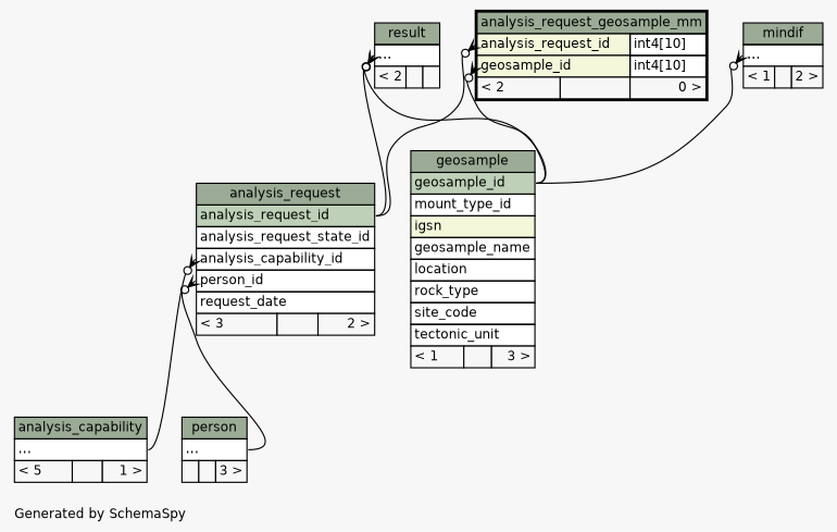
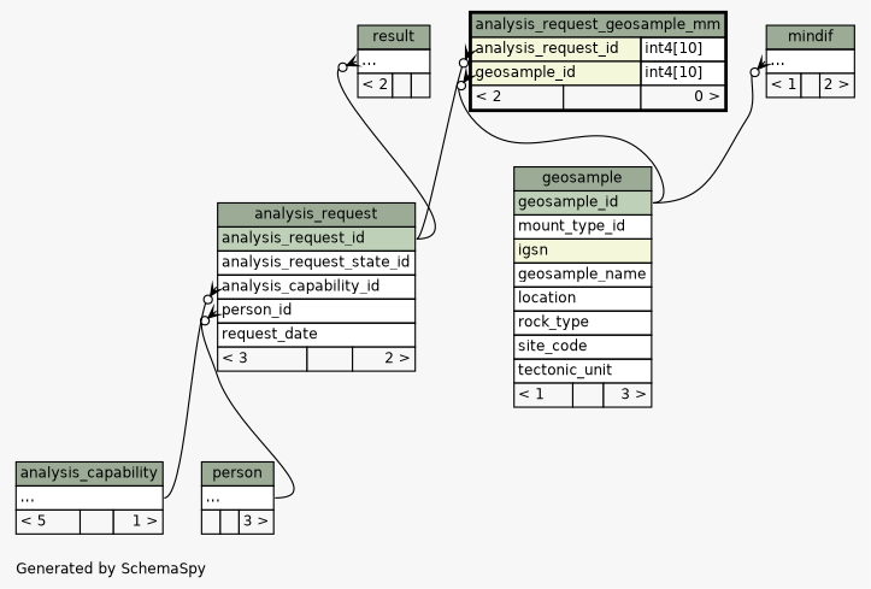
  digraph {
    bgcolor="#f7f7f7"
    fontname=Helvetica
    fontsize=11
    label="\nGenerated by SchemaSpy"
    labeljust=l
    nodesep=0.18
    rankdir=TB
    ranksep=0.46
    node [fontname=Helvetica fontsize=11 shape=plaintext]
    edge [arrowhead=none arrowsize=0.8 arrowtail=crowodot dir=back headport="geosample_id:e" tailport="elipses:w"]
    n1 [label=<     <TABLE BORDER="0" CELLBORDER="1" CELLSPACING="0" BGCOLOR="#ffffff">       <TR><TD COLSPAN="3" BGCOLOR="#9bab96" ALIGN="CENTER">analysis_request</TD></TR>       <TR><TD PORT="analysis_request_id" COLSPAN="3" BGCOLOR="#bed1b8" ALIGN="LEFT">analysis_request_id</TD></TR>       <TR><TD PORT="analysis_request_state_id" COLSPAN="3" ALIGN="LEFT">analysis_request_state_id</TD></TR>       <TR><TD PORT="analysis_capability_id" COLSPAN="3" ALIGN="LEFT">analysis_capability_id</TD></TR>       <TR><TD PORT="person_id" COLSPAN="3" ALIGN="LEFT">person_id</TD></TR>       <TR><TD PORT="request_date" COLSPAN="3" ALIGN="LEFT">request_date</TD></TR>       <TR><TD ALIGN="LEFT" BGCOLOR="#f7f7f7">&lt; 3</TD><TD ALIGN="RIGHT" BGCOLOR="#f7f7f7">  </TD><TD ALIGN="RIGHT" BGCOLOR="#f7f7f7">2 &gt;</TD></TR>     </TABLE>>]
    n2 [label=<     <TABLE BORDER="0" CELLBORDER="1" CELLSPACING="0" BGCOLOR="#ffffff">       <TR><TD COLSPAN="3" BGCOLOR="#9bab96" ALIGN="CENTER">analysis_capability</TD></TR>       <TR><TD PORT="elipses" COLSPAN="3" ALIGN="LEFT">...</TD></TR>       <TR><TD ALIGN="LEFT" BGCOLOR="#f7f7f7">&lt; 5</TD><TD ALIGN="RIGHT" BGCOLOR="#f7f7f7">  </TD><TD ALIGN="RIGHT" BGCOLOR="#f7f7f7">1 &gt;</TD></TR>     </TABLE>>]
    n3 [label=<     <TABLE BORDER="0" CELLBORDER="1" CELLSPACING="0" BGCOLOR="#ffffff">       <TR><TD COLSPAN="3" BGCOLOR="#9bab96" ALIGN="CENTER">person</TD></TR>       <TR><TD PORT="elipses" COLSPAN="3" ALIGN="LEFT">...</TD></TR>       <TR><TD ALIGN="LEFT" BGCOLOR="#f7f7f7">  </TD><TD ALIGN="RIGHT" BGCOLOR="#f7f7f7">  </TD><TD ALIGN="RIGHT" BGCOLOR="#f7f7f7">3 &gt;</TD></TR>     </TABLE>>]
    n4 [label=<     <TABLE BORDER="2" CELLBORDER="1" CELLSPACING="0" BGCOLOR="#ffffff">       <TR><TD COLSPAN="3" BGCOLOR="#9bab96" ALIGN="CENTER">analysis_request_geosample_mm</TD></TR>       <TR><TD PORT="analysis_request_id" COLSPAN="2" BGCOLOR="#f4f7da" ALIGN="LEFT">analysis_request_id</TD><TD PORT="analysis_request_id.type" ALIGN="LEFT">int4[10]</TD></TR>       <TR><TD PORT="geosample_id" COLSPAN="2" BGCOLOR="#f4f7da" ALIGN="LEFT">geosample_id</TD><TD PORT="geosample_id.type" ALIGN="LEFT">int4[10]</TD></TR>       <TR><TD ALIGN="LEFT" BGCOLOR="#f7f7f7">&lt; 2</TD><TD ALIGN="RIGHT" BGCOLOR="#f7f7f7">  </TD><TD ALIGN="RIGHT" BGCOLOR="#f7f7f7">0 &gt;</TD></TR>     </TABLE>>]
    n5 [label=<     <TABLE BORDER="0" CELLBORDER="1" CELLSPACING="0" BGCOLOR="#ffffff">       <TR><TD COLSPAN="3" BGCOLOR="#9bab96" ALIGN="CENTER">geosample</TD></TR>       <TR><TD PORT="geosample_id" COLSPAN="3" BGCOLOR="#bed1b8" ALIGN="LEFT">geosample_id</TD></TR>       <TR><TD PORT="mount_type_id" COLSPAN="3" ALIGN="LEFT">mount_type_id</TD></TR>       <TR><TD PORT="igsn" COLSPAN="3" BGCOLOR="#f4f7da" ALIGN="LEFT">igsn</TD></TR>       <TR><TD PORT="geosample_name" COLSPAN="3" ALIGN="LEFT">geosample_name</TD></TR>       <TR><TD PORT="location" COLSPAN="3" ALIGN="LEFT">location</TD></TR>       <TR><TD PORT="rock_type" COLSPAN="3" ALIGN="LEFT">rock_type</TD></TR>       <TR><TD PORT="site_code" COLSPAN="3" ALIGN="LEFT">site_code</TD></TR>       <TR><TD PORT="tectonic_unit" COLSPAN="3" ALIGN="LEFT">tectonic_unit</TD></TR>       <TR><TD ALIGN="LEFT" BGCOLOR="#f7f7f7">&lt; 1</TD><TD ALIGN="RIGHT" BGCOLOR="#f7f7f7">  </TD><TD ALIGN="RIGHT" BGCOLOR="#f7f7f7">3 &gt;</TD></TR>     </TABLE>>]
    n6 [label=<     <TABLE BORDER="0" CELLBORDER="1" CELLSPACING="0" BGCOLOR="#ffffff">       <TR><TD COLSPAN="3" BGCOLOR="#9bab96" ALIGN="CENTER">mindif</TD></TR>       <TR><TD PORT="elipses" COLSPAN="3" ALIGN="LEFT">...</TD></TR>       <TR><TD ALIGN="LEFT" BGCOLOR="#f7f7f7">&lt; 1</TD><TD ALIGN="RIGHT" BGCOLOR="#f7f7f7">  </TD><TD ALIGN="RIGHT" BGCOLOR="#f7f7f7">2 &gt;</TD></TR>     </TABLE>>]
    n7 [label=<     <TABLE BORDER="0" CELLBORDER="1" CELLSPACING="0" BGCOLOR="#ffffff">       <TR><TD COLSPAN="3" BGCOLOR="#9bab96" ALIGN="CENTER">result</TD></TR>       <TR><TD PORT="elipses" COLSPAN="3" ALIGN="LEFT">...</TD></TR>       <TR><TD ALIGN="LEFT" BGCOLOR="#f7f7f7">&lt; 2</TD><TD ALIGN="RIGHT" BGCOLOR="#f7f7f7">  </TD><TD ALIGN="RIGHT" BGCOLOR="#f7f7f7">  </TD></TR>     </TABLE>>]
    n1 -> n2 [headport="elipses:e" tailport="analysis_capability_id:w"]
    n1 -> n3 [headport="elipses:e" tailport="person_id:w"]
    n4 -> n1 [headport="analysis_request_id:e" tailport="analysis_request_id:w"]
    n4 -> n5 [tailport="geosample_id:w"]
    n6 -> n5
    n7 -> n1 [headport="analysis_request_id:e"]
-   n7 -> n5
  }
